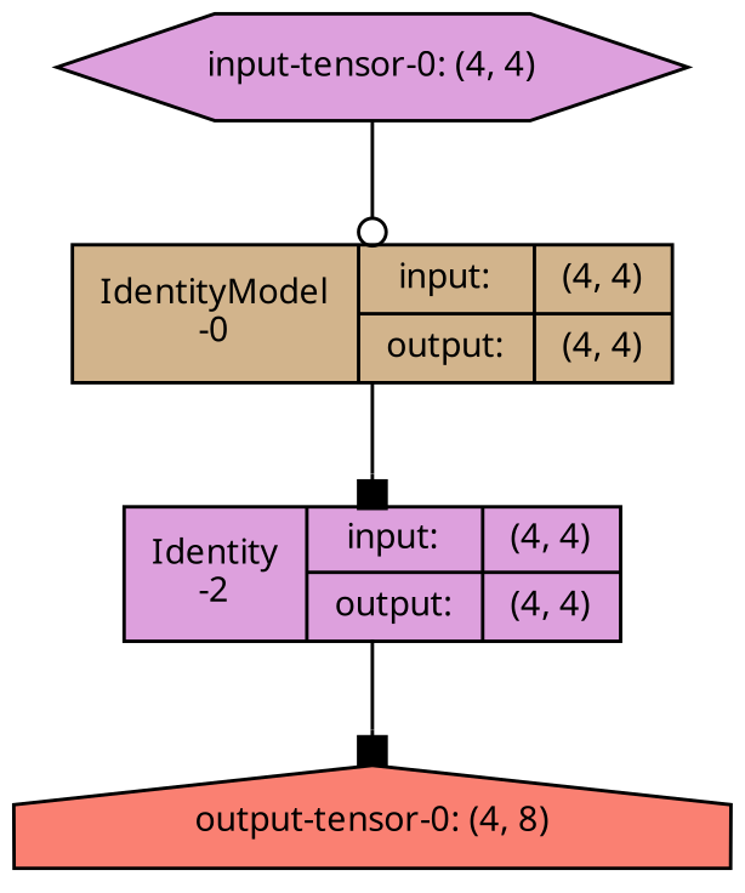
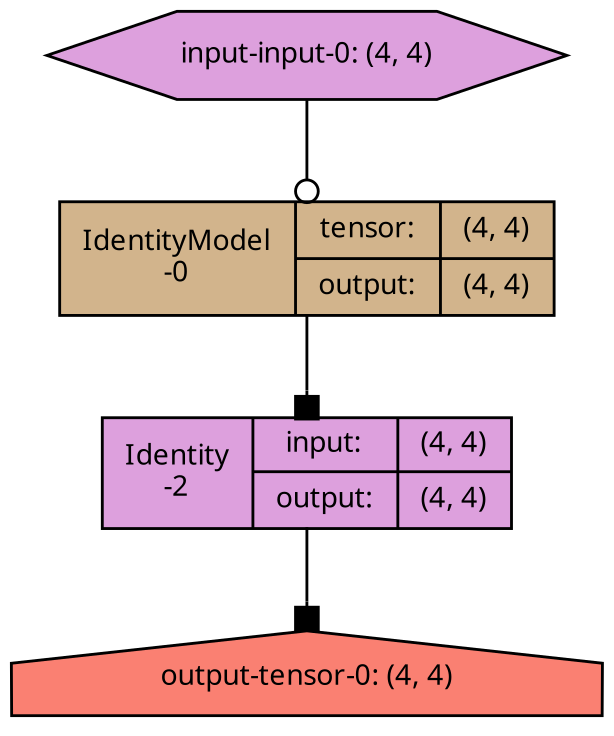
  strict digraph {
    ordering=in
    node [align=left fillcolor=plum fontname="Linux libertine" fontsize=10 ranksep=0.1 shape=record style=filled]
    edge [arrowhead=box fontsize=10]
-   n1 [height=0.2 label="input-tensor-0: (4, 4)" shape=hexagon]
-   n2 [fillcolor=tan height=0.2 label="IdentityModel\n-0|{input:|output:}|{(4, 4)|(4, 4)}"]
+   n1 [height=0.2 label="input-input-0: (4, 4)" shape=hexagon]
+   n2 [fillcolor=tan height=0.2 label="IdentityModel\n-0|{tensor:|output:}|{(4, 4)|(4, 4)}"]
    n3 [height=0.2 label="Identity\n-2|{input:|output:}|{(4, 4)|(4, 4)}"]
-   n4 [fillcolor=salmon height=0.2 label="output-tensor-0: (4, 8)" shape=house]
+   n4 [fillcolor=salmon height=0.2 label="output-tensor-0: (4, 4)" shape=house]
    n1 -> n2 [arrowhead=odot]
    n2 -> n3
    n3 -> n4
  }
